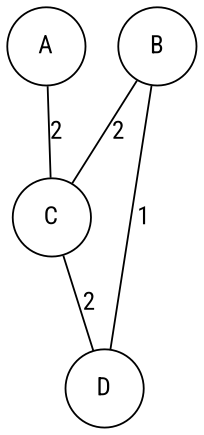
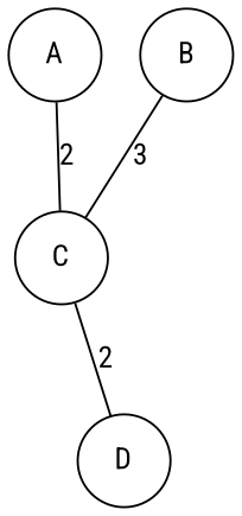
  graph {
    fontname="Roboto Condensed"
    node [fixedsize=true fontname="Roboto Condensed" shape=circle]
    edge [fontname="Roboto Condensed"]
    A [width=.6]
    C [width=.6]
    B [width=.6]
    D [width=.6]
    A -- C [label=2]
    C -- D [label=2]
-   B -- C [label=2]
-   B -- D [label=1]
+   B -- C [label=3]
  }
